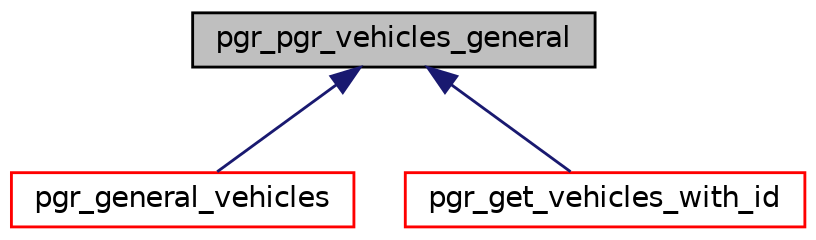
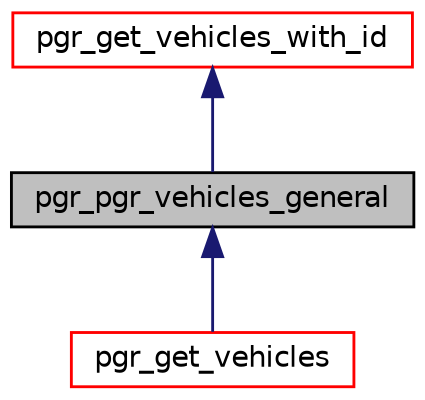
  digraph {
    rankdir=TB
    node [color=red fillcolor=white fontname=Helvetica fontsize=10 shape=record style=filled]
    edge [color=midnightblue dir=back fontname=Helvetica fontsize=10 labelfontname=Helvetica labelfontsize=10 style=solid]
    n1 [color=black fillcolor=grey75 fontcolor=black height=0.2 label=pgr_pgr_vehicles_general width=0.4]
-   n2 [height=0.2 label=pgr_general_vehicles width=0.4]
+   n2 [height=0.2 label=pgr_get_vehicles width=0.4]
    n3 [height=0.2 label=pgr_get_vehicles_with_id width=0.4]
    n1 -> n2
-   n1 -> n3
+   n3 -> n1
  }
